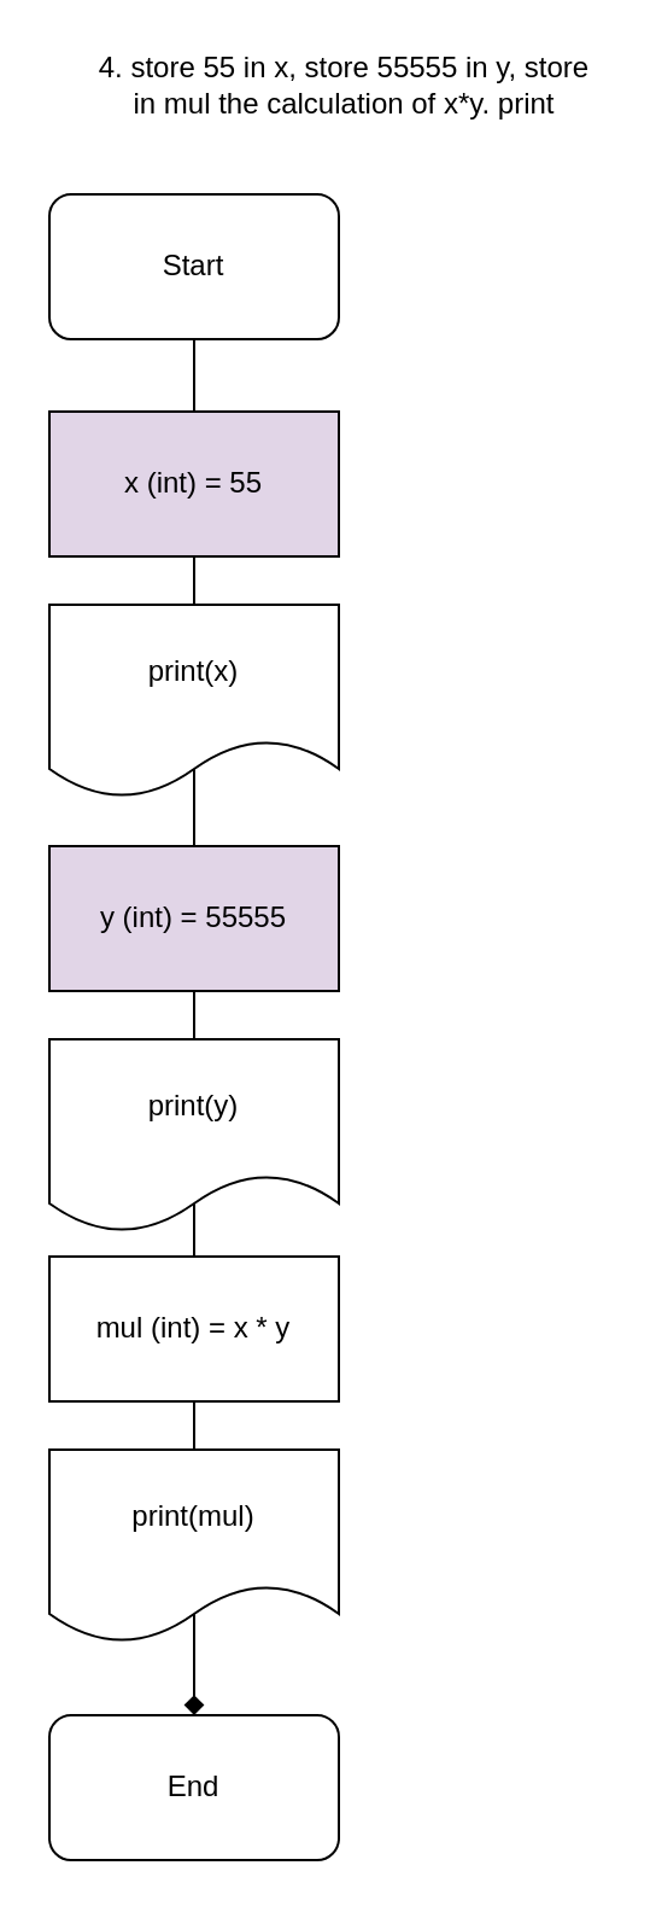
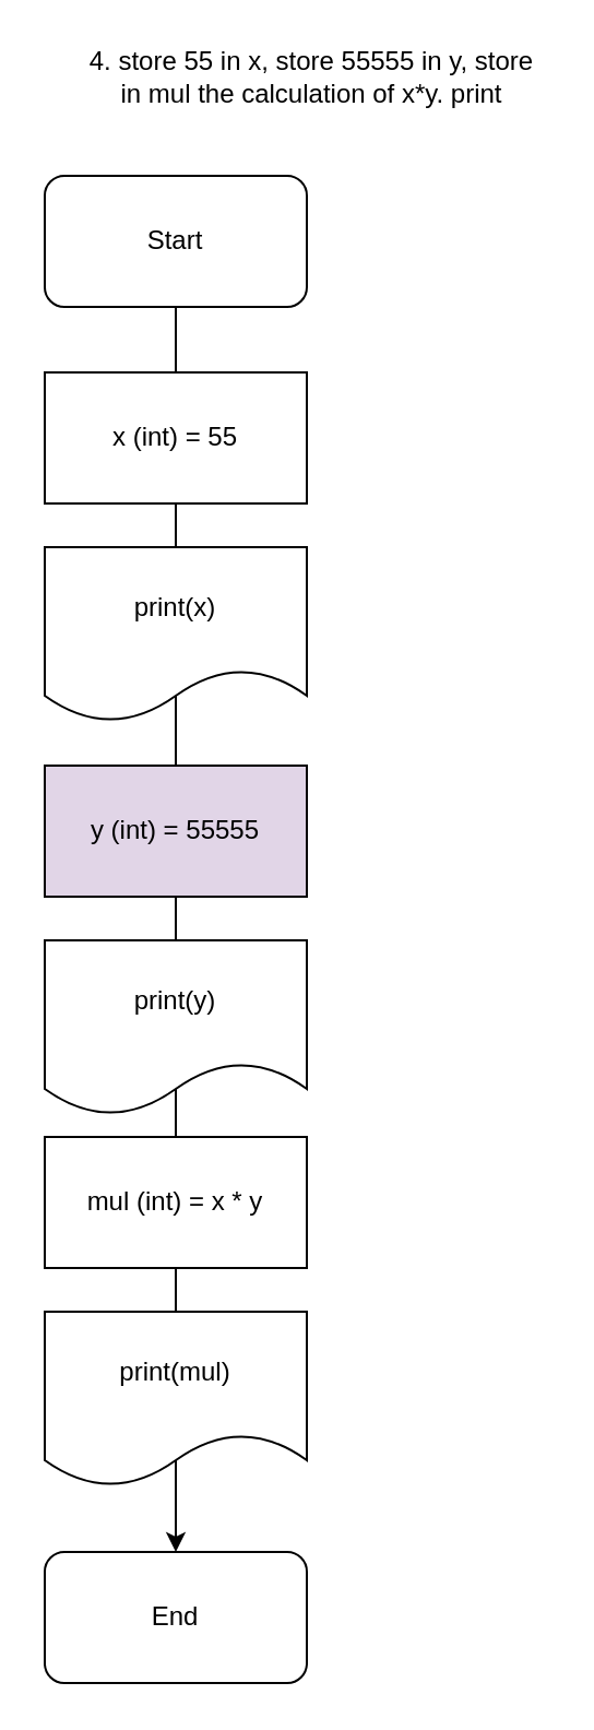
  <mxCell id="0" />
  <mxCell id="1" parent="0" />
- <mxCell id="2" style="edgeStyle=orthogonalEdgeStyle;rounded=0;orthogonalLoop=1;jettySize=auto;html=1;entryX=0.5;entryY=0;entryDx=0;entryDy=0;endArrow=diamond;" edge="1" parent="1" source="3" target="4"><mxGeometry relative="1" as="geometry" /></mxCell>
+ <mxCell id="2" style="edgeStyle=orthogonalEdgeStyle;rounded=0;orthogonalLoop=1;jettySize=auto;html=1;entryX=0.5;entryY=0;entryDx=0;entryDy=0;" edge="1" parent="1" source="3" target="4"><mxGeometry relative="1" as="geometry" /></mxCell>
  <mxCell id="3" value="Start" style="rounded=1;whiteSpace=wrap;html=1;" vertex="1" parent="1"><mxGeometry x="20" y="80" width="120" height="60" as="geometry" /></mxCell>
  <mxCell id="4" value="End" style="rounded=1;whiteSpace=wrap;html=1;" vertex="1" parent="1"><mxGeometry x="20" y="710" width="120" height="60" as="geometry" /></mxCell>
  <mxCell id="5" value="4. store 55 in x, store 55555 in y, store in mul the calculation of x*y. print" style="text;html=1;align=center;verticalAlign=middle;whiteSpace=wrap;rounded=0;" vertex="1" parent="1"><mxGeometry x="35" y="20" width="215" height="30" as="geometry" /></mxCell>
- <mxCell id="6" value="x (int) = 55" style="rounded=0;whiteSpace=wrap;html=1;fillColor=#e1d5e7;" vertex="1" parent="1"><mxGeometry x="20" y="170" width="120" height="60" as="geometry" /></mxCell>
+ <mxCell id="6" value="x (int) = 55" style="rounded=0;whiteSpace=wrap;html=1;" vertex="1" parent="1"><mxGeometry x="20" y="170" width="120" height="60" as="geometry" /></mxCell>
  <mxCell id="7" value="print(x)" style="shape=document;whiteSpace=wrap;html=1;boundedLbl=1;" vertex="1" parent="1"><mxGeometry x="20" y="250" width="120" height="80" as="geometry" /></mxCell>
  <mxCell id="8" value="y (int) = 55555" style="rounded=0;whiteSpace=wrap;html=1;fillColor=#e1d5e7;" vertex="1" parent="1"><mxGeometry x="20" y="350" width="120" height="60" as="geometry" /></mxCell>
  <mxCell id="9" value="print(y)" style="shape=document;whiteSpace=wrap;html=1;boundedLbl=1;" vertex="1" parent="1"><mxGeometry x="20" y="430" width="120" height="80" as="geometry" /></mxCell>
  <mxCell id="10" value="mul (int) = x * y" style="rounded=0;whiteSpace=wrap;html=1;" vertex="1" parent="1"><mxGeometry x="20" y="520" width="120" height="60" as="geometry" /></mxCell>
  <mxCell id="11" value="print(mul)" style="shape=document;whiteSpace=wrap;html=1;boundedLbl=1;" vertex="1" parent="1"><mxGeometry x="20" y="600" width="120" height="80" as="geometry" /></mxCell>
